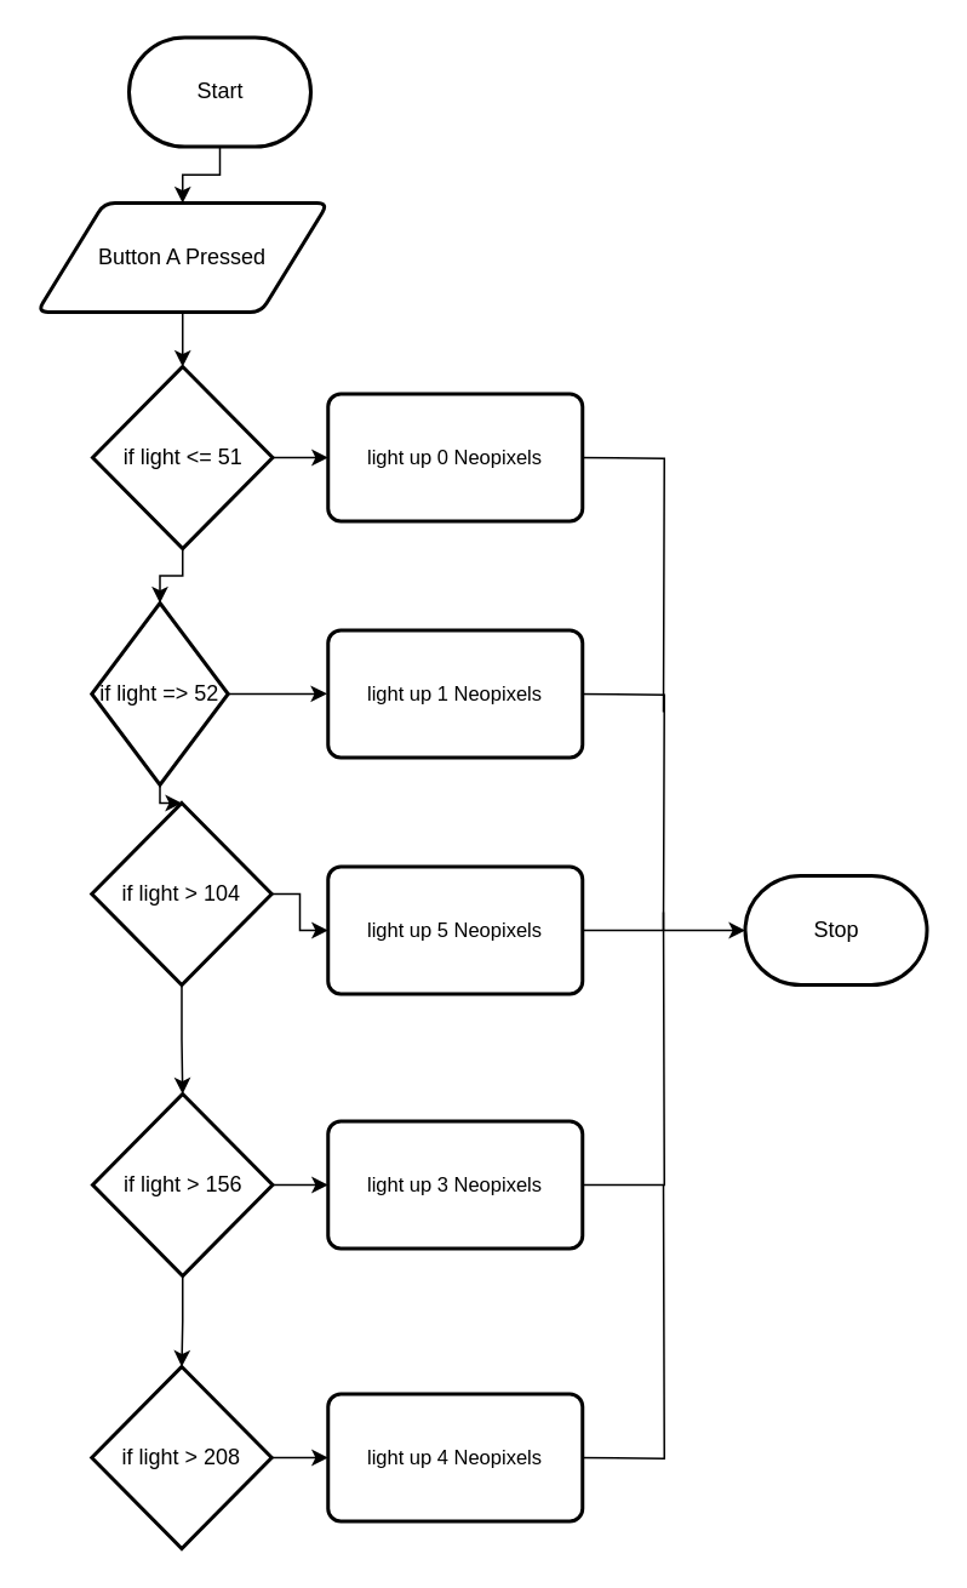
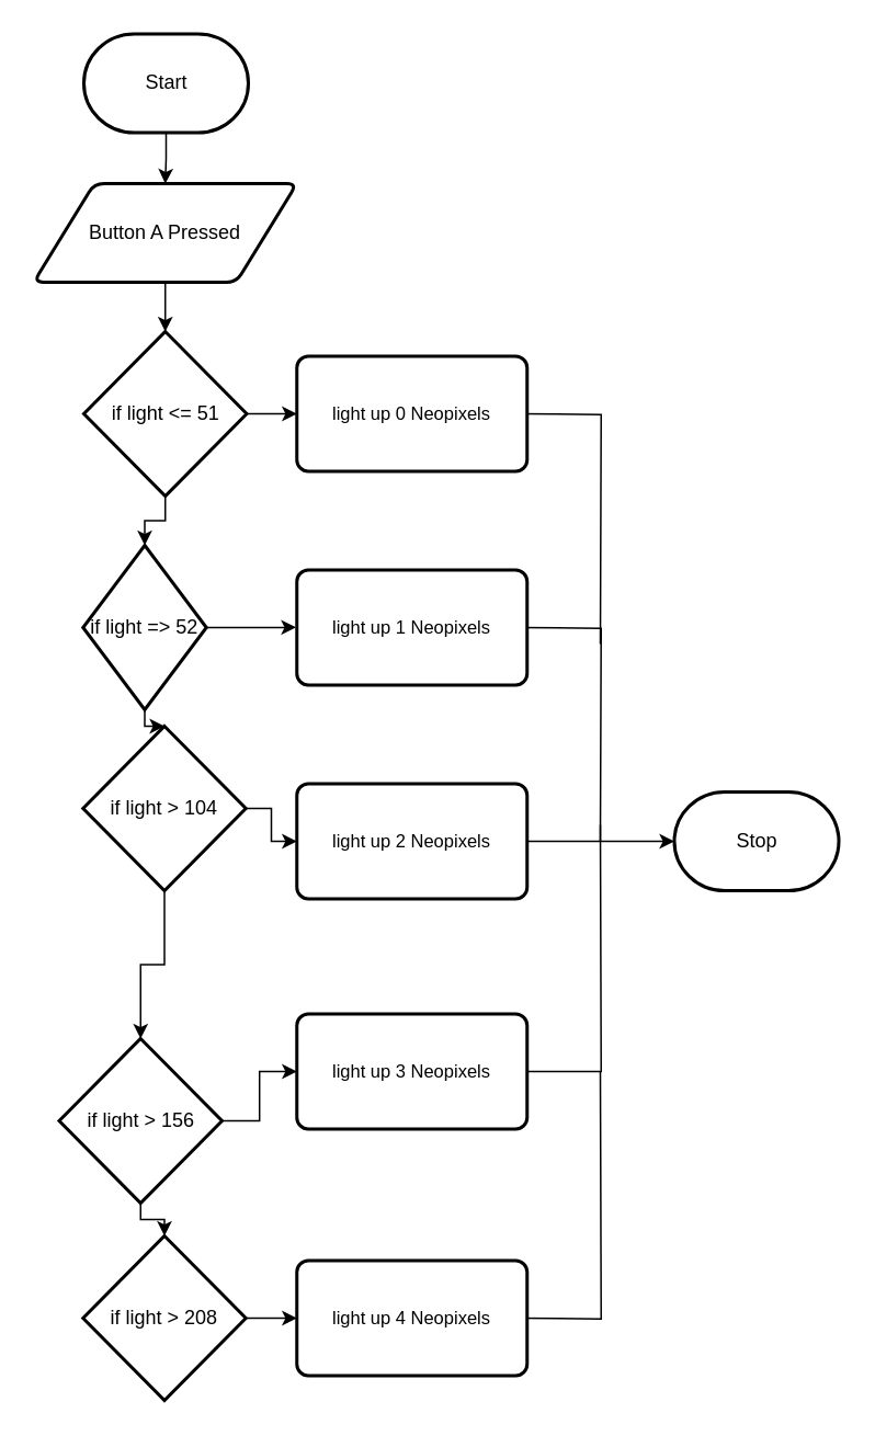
  <mxCell id="0" />
  <mxCell id="1" parent="0" />
  <mxCell id="2" style="edgeStyle=orthogonalEdgeStyle;shape=connector;rounded=0;html=1;exitX=0.5;exitY=1;exitDx=0;exitDy=0;exitPerimeter=0;entryX=0.5;entryY=0;entryDx=0;entryDy=0;labelBackgroundColor=default;strokeColor=default;fontFamily=Helvetica;fontSize=11;fontColor=default;startArrow=none;endArrow=classic;endFill=1;" edge="1" parent="1" source="3" target="8"><mxGeometry relative="1" as="geometry" /></mxCell>
- <mxCell id="3" value="Start" style="strokeWidth=2;html=1;shape=mxgraph.flowchart.terminator;whiteSpace=wrap;" parent="1" vertex="1"><mxGeometry x="70.5" y="20" width="100" height="60" as="geometry" /></mxCell>
+ <mxCell id="3" value="Start" style="strokeWidth=2;html=1;shape=mxgraph.flowchart.terminator;whiteSpace=wrap;" parent="1" vertex="1"><mxGeometry x="50.5" y="20" width="100" height="60" as="geometry" /></mxCell>
  <mxCell id="4" value="" style="edgeStyle=orthogonalEdgeStyle;html=1;rounded=0;endArrow=classic;startArrow=none;endFill=1;" edge="1" parent="1" source="8" target="7"><mxGeometry relative="1" as="geometry"><mxPoint x="100.5" y="80" as="sourcePoint" /><mxPoint x="100.5" y="431" as="targetPoint" /></mxGeometry></mxCell>
  <mxCell id="5" style="edgeStyle=orthogonalEdgeStyle;shape=connector;rounded=0;html=1;exitX=0.5;exitY=1;exitDx=0;exitDy=0;exitPerimeter=0;entryX=0.5;entryY=0;entryDx=0;entryDy=0;entryPerimeter=0;labelBackgroundColor=default;strokeColor=default;fontFamily=Helvetica;fontSize=11;fontColor=default;startArrow=none;endArrow=classic;endFill=1;" edge="1" parent="1" source="7" target="11"><mxGeometry relative="1" as="geometry" /></mxCell>
  <mxCell id="6" style="edgeStyle=orthogonalEdgeStyle;shape=connector;rounded=0;html=1;exitX=1;exitY=0.5;exitDx=0;exitDy=0;exitPerimeter=0;entryX=0;entryY=0.5;entryDx=0;entryDy=0;labelBackgroundColor=default;strokeColor=default;fontFamily=Helvetica;fontSize=11;fontColor=default;startArrow=none;endArrow=classic;endFill=1;" edge="1" parent="1" source="7" target="19"><mxGeometry relative="1" as="geometry" /></mxCell>
  <mxCell id="7" value="if light &amp;lt;= 51" style="strokeWidth=2;html=1;shape=mxgraph.flowchart.decision;whiteSpace=wrap;" vertex="1" parent="1"><mxGeometry x="50.5" y="201" width="99" height="100" as="geometry" /></mxCell>
  <mxCell id="8" value="Button A Pressed" style="shape=parallelogram;html=1;strokeWidth=2;perimeter=parallelogramPerimeter;whiteSpace=wrap;rounded=1;arcSize=12;size=0.23;" vertex="1" parent="1"><mxGeometry x="20" y="111" width="160" height="60" as="geometry" /></mxCell>
  <mxCell id="9" style="edgeStyle=orthogonalEdgeStyle;shape=connector;rounded=0;html=1;exitX=0.5;exitY=1;exitDx=0;exitDy=0;exitPerimeter=0;labelBackgroundColor=default;strokeColor=default;fontFamily=Helvetica;fontSize=11;fontColor=default;startArrow=none;endArrow=classic;endFill=1;" edge="1" parent="1" source="11" target="13"><mxGeometry relative="1" as="geometry" /></mxCell>
  <mxCell id="10" style="edgeStyle=orthogonalEdgeStyle;shape=connector;rounded=0;html=1;exitX=1;exitY=0.5;exitDx=0;exitDy=0;exitPerimeter=0;labelBackgroundColor=default;strokeColor=default;fontFamily=Helvetica;fontSize=11;fontColor=default;startArrow=none;endArrow=classic;endFill=1;" edge="1" parent="1" source="11"><mxGeometry relative="1" as="geometry"><mxPoint x="179.5" y="380.909" as="targetPoint" /></mxGeometry></mxCell>
  <mxCell id="11" value="if light =&amp;gt; 52" style="strokeWidth=2;html=1;shape=mxgraph.flowchart.decision;whiteSpace=wrap;" vertex="1" parent="1"><mxGeometry x="50" y="331" width="75" height="100" as="geometry" /></mxCell>
  <mxCell id="12" style="edgeStyle=orthogonalEdgeStyle;shape=connector;rounded=0;html=1;exitX=1;exitY=0.5;exitDx=0;exitDy=0;exitPerimeter=0;entryX=0;entryY=0.5;entryDx=0;entryDy=0;labelBackgroundColor=default;strokeColor=default;fontFamily=Helvetica;fontSize=11;fontColor=default;startArrow=none;endArrow=classic;endFill=1;" edge="1" parent="1" source="13" target="23"><mxGeometry relative="1" as="geometry" /></mxCell>
  <mxCell id="13" value="if light &amp;gt; 104" style="strokeWidth=2;html=1;shape=mxgraph.flowchart.decision;whiteSpace=wrap;" vertex="1" parent="1"><mxGeometry x="50" y="441" width="99" height="100" as="geometry" /></mxCell>
  <mxCell id="14" value="" style="edgeStyle=orthogonalEdgeStyle;html=1;rounded=0;startArrow=none;endArrow=classic;endFill=1;" edge="1" parent="1" source="13" target="17"><mxGeometry relative="1" as="geometry"><mxPoint x="99.567" y="561" as="sourcePoint" /><mxPoint x="100.5" y="751" as="targetPoint" /></mxGeometry></mxCell>
  <mxCell id="15" style="edgeStyle=orthogonalEdgeStyle;shape=connector;rounded=0;html=1;exitX=0.5;exitY=1;exitDx=0;exitDy=0;exitPerimeter=0;entryX=0.5;entryY=0;entryDx=0;entryDy=0;entryPerimeter=0;labelBackgroundColor=default;strokeColor=default;fontFamily=Helvetica;fontSize=11;fontColor=default;startArrow=none;endArrow=classic;endFill=1;" edge="1" parent="1" source="17" target="27"><mxGeometry relative="1" as="geometry" /></mxCell>
  <mxCell id="16" style="edgeStyle=orthogonalEdgeStyle;shape=connector;rounded=0;html=1;exitX=1;exitY=0.5;exitDx=0;exitDy=0;exitPerimeter=0;entryX=0;entryY=0.5;entryDx=0;entryDy=0;labelBackgroundColor=default;strokeColor=default;fontFamily=Helvetica;fontSize=11;fontColor=default;startArrow=none;endArrow=classic;endFill=1;" edge="1" parent="1" source="17" target="25"><mxGeometry relative="1" as="geometry" /></mxCell>
- <mxCell id="17" value="if light &amp;gt; 156" style="strokeWidth=2;html=1;shape=mxgraph.flowchart.decision;whiteSpace=wrap;" vertex="1" parent="1"><mxGeometry x="50.5" y="601" width="99" height="100" as="geometry" /></mxCell>
+ <mxCell id="17" value="if light &amp;gt; 156" style="strokeWidth=2;html=1;shape=mxgraph.flowchart.decision;whiteSpace=wrap;" vertex="1" parent="1"><mxGeometry x="35.5" y="631" width="99" height="100" as="geometry" /></mxCell>
  <mxCell id="18" style="edgeStyle=orthogonalEdgeStyle;shape=connector;rounded=0;html=1;exitX=1;exitY=0.5;exitDx=0;exitDy=0;labelBackgroundColor=default;strokeColor=default;fontFamily=Helvetica;fontSize=11;fontColor=default;startArrow=none;endArrow=none;endFill=0;" edge="1" parent="1"><mxGeometry relative="1" as="geometry"><mxPoint x="364.5" y="391" as="targetPoint" /><mxPoint x="315" y="251" as="sourcePoint" /></mxGeometry></mxCell>
  <mxCell id="19" value="light up 0 Neopixels" style="rounded=1;whiteSpace=wrap;html=1;absoluteArcSize=1;arcSize=14;strokeWidth=2;fontFamily=Helvetica;fontSize=11;fontColor=default;" vertex="1" parent="1"><mxGeometry x="180" y="216" width="140" height="70" as="geometry" /></mxCell>
  <mxCell id="20" style="edgeStyle=orthogonalEdgeStyle;shape=connector;rounded=0;html=1;exitX=1;exitY=0.5;exitDx=0;exitDy=0;labelBackgroundColor=default;strokeColor=default;fontFamily=Helvetica;fontSize=11;fontColor=default;startArrow=none;endArrow=none;endFill=0;" edge="1" parent="1"><mxGeometry relative="1" as="geometry"><mxPoint x="364.5" y="511" as="targetPoint" /><mxPoint x="315" y="381" as="sourcePoint" /></mxGeometry></mxCell>
  <mxCell id="21" value="light up 1 Neopixels" style="rounded=1;whiteSpace=wrap;html=1;absoluteArcSize=1;arcSize=14;strokeWidth=2;fontFamily=Helvetica;fontSize=11;fontColor=default;" vertex="1" parent="1"><mxGeometry x="180" y="346" width="140" height="70" as="geometry" /></mxCell>
  <mxCell id="22" style="edgeStyle=orthogonalEdgeStyle;shape=connector;rounded=0;html=1;exitX=1;exitY=0.5;exitDx=0;exitDy=0;labelBackgroundColor=default;strokeColor=default;fontFamily=Helvetica;fontSize=11;fontColor=default;startArrow=none;endArrow=classic;endFill=1;entryX=0;entryY=0.5;entryDx=0;entryDy=0;entryPerimeter=0;" edge="1" parent="1" source="23" target="30"><mxGeometry relative="1" as="geometry"><mxPoint x="369.5" y="451" as="targetPoint" /></mxGeometry></mxCell>
- <mxCell id="23" value="light up 5 Neopixels" style="rounded=1;whiteSpace=wrap;html=1;absoluteArcSize=1;arcSize=14;strokeWidth=2;fontFamily=Helvetica;fontSize=11;fontColor=default;" vertex="1" parent="1"><mxGeometry x="180" y="476" width="140" height="70" as="geometry" /></mxCell>
+ <mxCell id="23" value="light up 2 Neopixels" style="rounded=1;whiteSpace=wrap;html=1;absoluteArcSize=1;arcSize=14;strokeWidth=2;fontFamily=Helvetica;fontSize=11;fontColor=default;" vertex="1" parent="1"><mxGeometry x="180" y="476" width="140" height="70" as="geometry" /></mxCell>
  <mxCell id="24" style="edgeStyle=orthogonalEdgeStyle;shape=connector;rounded=0;html=1;exitX=1;exitY=0.5;exitDx=0;exitDy=0;labelBackgroundColor=default;strokeColor=default;fontFamily=Helvetica;fontSize=11;fontColor=default;startArrow=none;endArrow=none;endFill=0;" edge="1" parent="1" source="25"><mxGeometry relative="1" as="geometry"><mxPoint x="364.5" y="501" as="targetPoint" /><mxPoint x="325" y="651" as="sourcePoint" /></mxGeometry></mxCell>
  <mxCell id="25" value="light up 3 Neopixels" style="rounded=1;whiteSpace=wrap;html=1;absoluteArcSize=1;arcSize=14;strokeWidth=2;fontFamily=Helvetica;fontSize=11;fontColor=default;" vertex="1" parent="1"><mxGeometry x="180" y="616" width="140" height="70" as="geometry" /></mxCell>
  <mxCell id="26" style="edgeStyle=orthogonalEdgeStyle;shape=connector;rounded=0;html=1;exitX=1;exitY=0.5;exitDx=0;exitDy=0;exitPerimeter=0;entryX=0;entryY=0.5;entryDx=0;entryDy=0;labelBackgroundColor=default;strokeColor=default;fontFamily=Helvetica;fontSize=11;fontColor=default;startArrow=none;endArrow=classic;endFill=1;" edge="1" parent="1" source="27" target="29"><mxGeometry relative="1" as="geometry" /></mxCell>
  <mxCell id="27" value="if light &amp;gt; 208" style="strokeWidth=2;html=1;shape=mxgraph.flowchart.decision;whiteSpace=wrap;" vertex="1" parent="1"><mxGeometry x="50" y="751" width="99" height="100" as="geometry" /></mxCell>
  <mxCell id="28" style="edgeStyle=orthogonalEdgeStyle;shape=connector;rounded=0;html=1;exitX=1;exitY=0.5;exitDx=0;exitDy=0;labelBackgroundColor=default;strokeColor=default;fontFamily=Helvetica;fontSize=11;fontColor=default;startArrow=none;endArrow=none;endFill=0;" edge="1" parent="1"><mxGeometry relative="1" as="geometry"><mxPoint x="364.5" y="651" as="targetPoint" /><mxPoint x="315" y="801" as="sourcePoint" /></mxGeometry></mxCell>
  <mxCell id="29" value="light up 4 Neopixels" style="rounded=1;whiteSpace=wrap;html=1;absoluteArcSize=1;arcSize=14;strokeWidth=2;fontFamily=Helvetica;fontSize=11;fontColor=default;" vertex="1" parent="1"><mxGeometry x="180" y="766" width="140" height="70" as="geometry" /></mxCell>
  <mxCell id="30" value="Stop" style="strokeWidth=2;html=1;shape=mxgraph.flowchart.terminator;whiteSpace=wrap;" vertex="1" parent="1"><mxGeometry x="409.5" y="481" width="100" height="60" as="geometry" /></mxCell>
